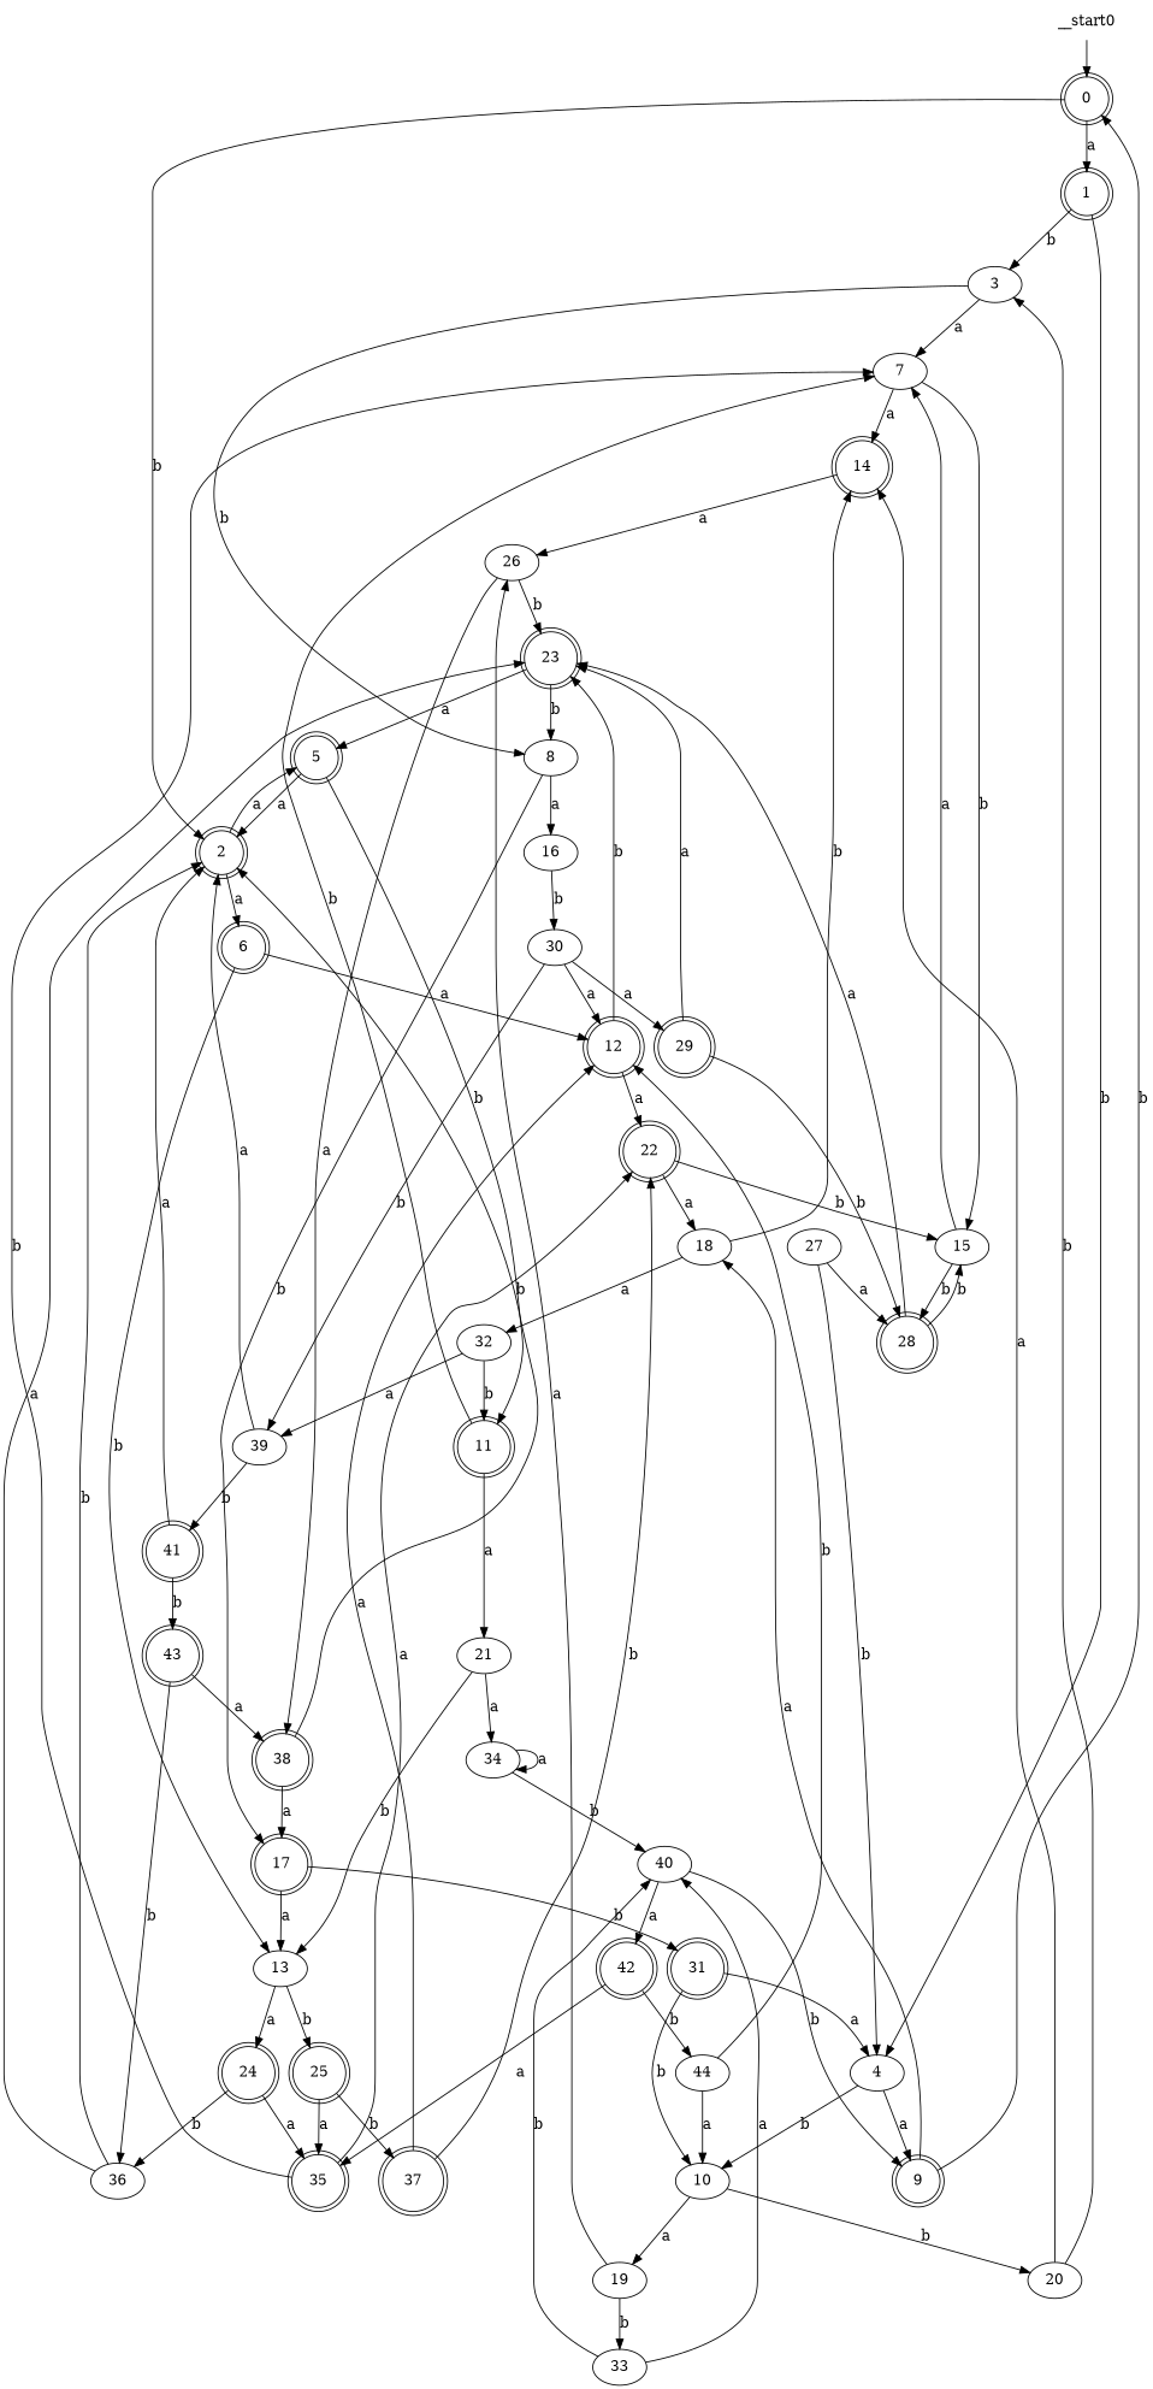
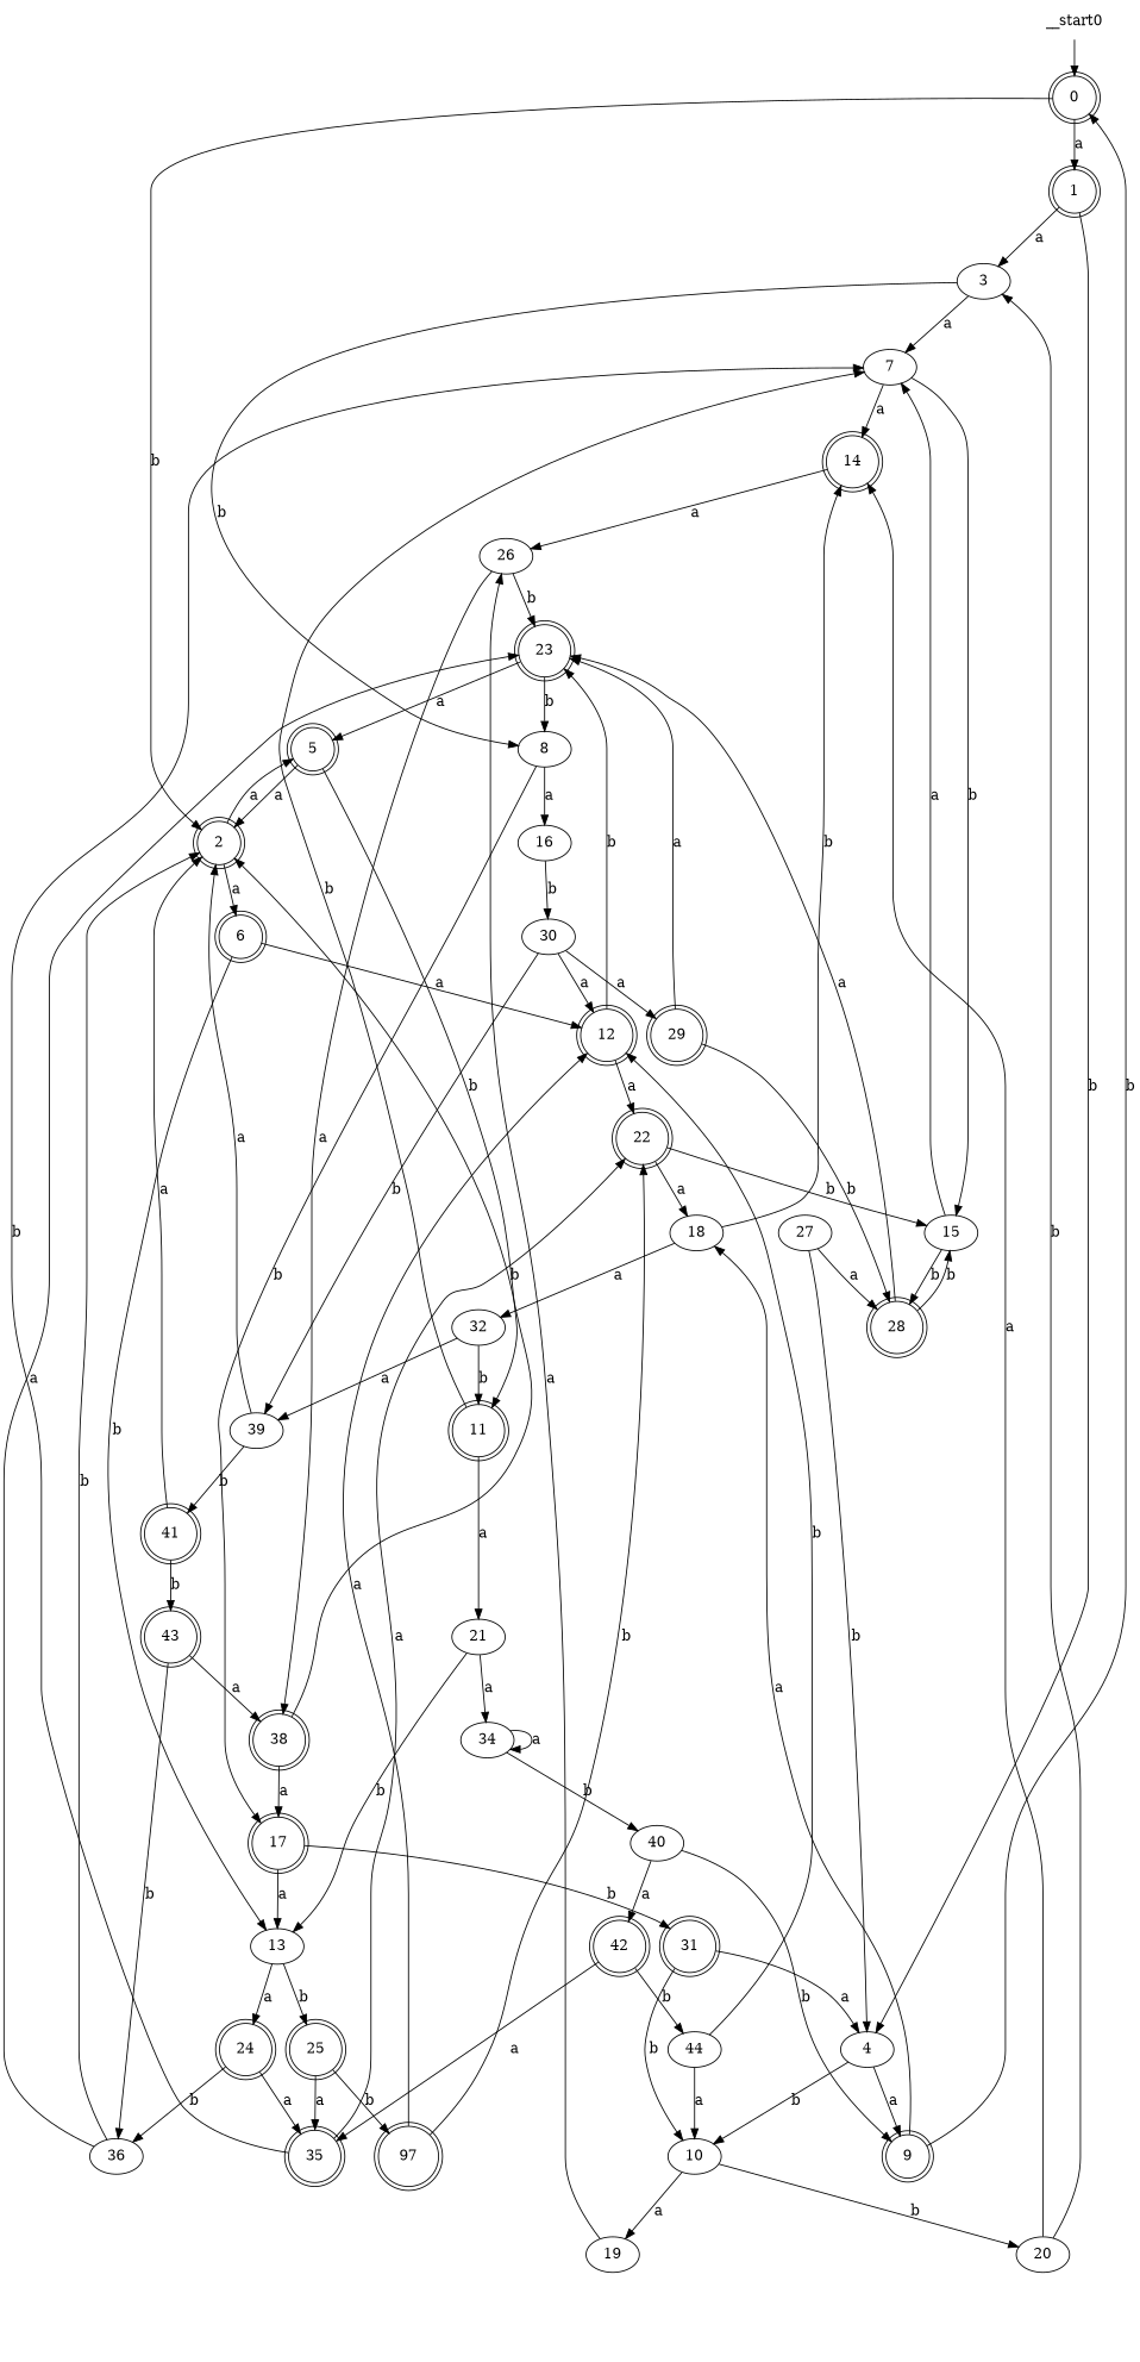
  digraph {
    node [shape=doublecircle]
    __start0 [shape=none]
    0
    1
    2
    3 [shape=""]
    4 [shape=""]
    5
    6
    7 [shape=""]
    8 [shape=""]
    9
    10 [shape=""]
    11
    12
    13 [shape=""]
    14
    15 [shape=""]
    16 [shape=""]
    17
    18 [shape=""]
    19 [shape=""]
    20 [shape=""]
    21 [shape=""]
    22
    23
    24
    25
    26 [shape=""]
    28
    30 [shape=""]
    31
    32 [shape=""]
-   33 [shape=""]
    34 [shape=""]
    35
    36 [shape=""]
-   37
+   37 [label=97]
    38
    27 [shape=""]
    29
    39 [shape=""]
    40 [shape=""]
    41
    42
    43
    44 [shape=""]
    __start0 -> 0
    0 -> 1 [label=a]
    0 -> 2 [label=b]
-   1 -> 3 [label=b]
+   1 -> 3 [label=a]
    1 -> 4 [label=b]
    2 -> 5 [label=a]
    2 -> 6 [label=a]
    3 -> 7 [label=a]
    3 -> 8 [label=b]
    4 -> 9 [label=a]
    4 -> 10 [label=b]
    5 -> 2 [label=a]
    5 -> 11 [label=b]
    6 -> 12 [label=a]
    6 -> 13 [label=b]
    7 -> 14 [label=a]
    7 -> 15 [label=b]
    8 -> 16 [label=a]
    8 -> 17 [label=b]
    9 -> 0 [label=b]
    9 -> 18 [label=a]
    10 -> 19 [label=a]
    10 -> 20 [label=b]
    11 -> 7 [label=b]
    11 -> 21 [label=a]
    12 -> 22 [label=a]
    12 -> 23 [label=b]
    13 -> 24 [label=a]
    13 -> 25 [label=b]
    14 -> 26 [label=a]
    15 -> 7 [label=a]
    15 -> 28 [label=b]
    16 -> 30 [label=b]
    17 -> 13 [label=a]
    17 -> 31 [label=b]
    18 -> 14 [label=b]
    18 -> 32 [label=a]
    19 -> 26 [label=a]
-   19 -> 33 [label=b]
    20 -> 3 [label=b]
    20 -> 14 [label=a]
    21 -> 13 [label=b]
    21 -> 34 [label=a]
    22 -> 15 [label=b]
    22 -> 18 [label=a]
    23 -> 5 [label=a]
    23 -> 8 [label=b]
    24 -> 35 [label=a]
    24 -> 36 [label=b]
    25 -> 35 [label=a]
    25 -> 37 [label=b]
    26 -> 23 [label=b]
    26 -> 38 [label=a]
    28 -> 15 [label=b]
    28 -> 23 [label=a]
    30 -> 12 [label=a]
    30 -> 29 [label=a]
    30 -> 39 [label=b]
    31 -> 4 [label=a]
    31 -> 10 [label=b]
    32 -> 11 [label=b]
    32 -> 39 [label=a]
-   33 -> 40 [label=a]
-   33 -> 40 [label=b]
    34 -> 34 [label=a]
    34 -> 40 [label=b]
    35 -> 7 [label=b]
    35 -> 22 [label=a]
    36 -> 2 [label=b]
    36 -> 23 [label=a]
    37 -> 12 [label=a]
    37 -> 22 [label=b]
    38 -> 2 [label=b]
    38 -> 17 [label=a]
    27 -> 4 [label=b]
    27 -> 28 [label=a]
    29 -> 23 [label=a]
    29 -> 28 [label=b]
    39 -> 2 [label=a]
    39 -> 41 [label=b]
    40 -> 9 [label=b]
    40 -> 42 [label=a]
    41 -> 2 [label=a]
    41 -> 43 [label=b]
    42 -> 35 [label=a]
    42 -> 44 [label=b]
    43 -> 36 [label=b]
    43 -> 38 [label=a]
    44 -> 10 [label=a]
    44 -> 12 [label=b]
  }
